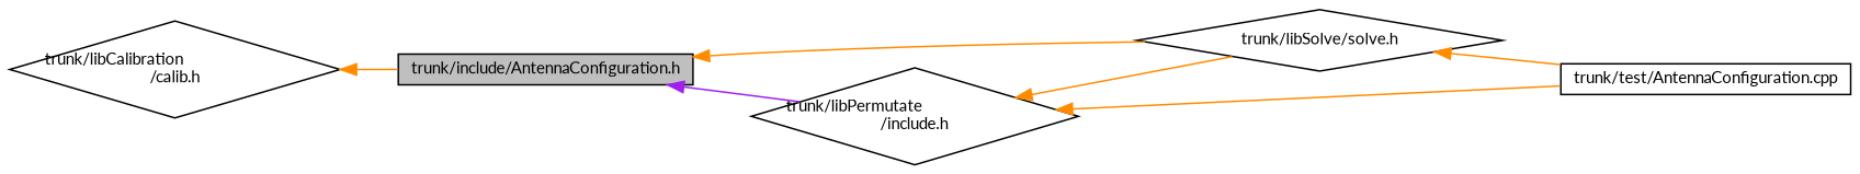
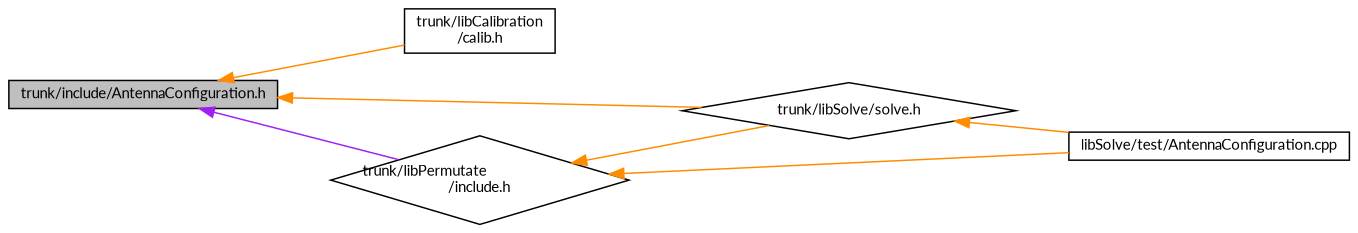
  digraph {
    fontname=Lato
    rankdir=LR
    node [color=black fillcolor=white fontname=Lato fontsize=10 shape=box style=filled]
    edge [color=darkorange dir=back fontname=Lato fontsize=10 labelfontname=Helvetica labelfontsize=10 style=solid]
    n1 [fillcolor=grey75 fontcolor=black height=0.2 label="trunk/include/AntennaConfiguration.h" width=0.4]
-   n2 [height=0.2 label="trunk/libCalibration\l/calib.h" shape=diamond width=0.4]
+   n2 [height=0.2 label="trunk/libCalibration\l/calib.h" width=0.4]
    n3 [height=0.2 label="trunk/libPermutate\l/include.h" shape=diamond width=0.4]
    n4 [height=0.2 label="trunk/libSolve/solve.h" shape=diamond width=0.4]
-   n5 [height=0.2 label="trunk/test/AntennaConfiguration.cpp" width=0.4]
-   n2 -> n1
+   n5 [height=0.2 label="libSolve/test/AntennaConfiguration.cpp" width=0.4]
+   n1 -> n2
    n1 -> n3 [color=purple]
    n1 -> n4
    n3 -> n4
    n3 -> n5
    n4 -> n5
  }
